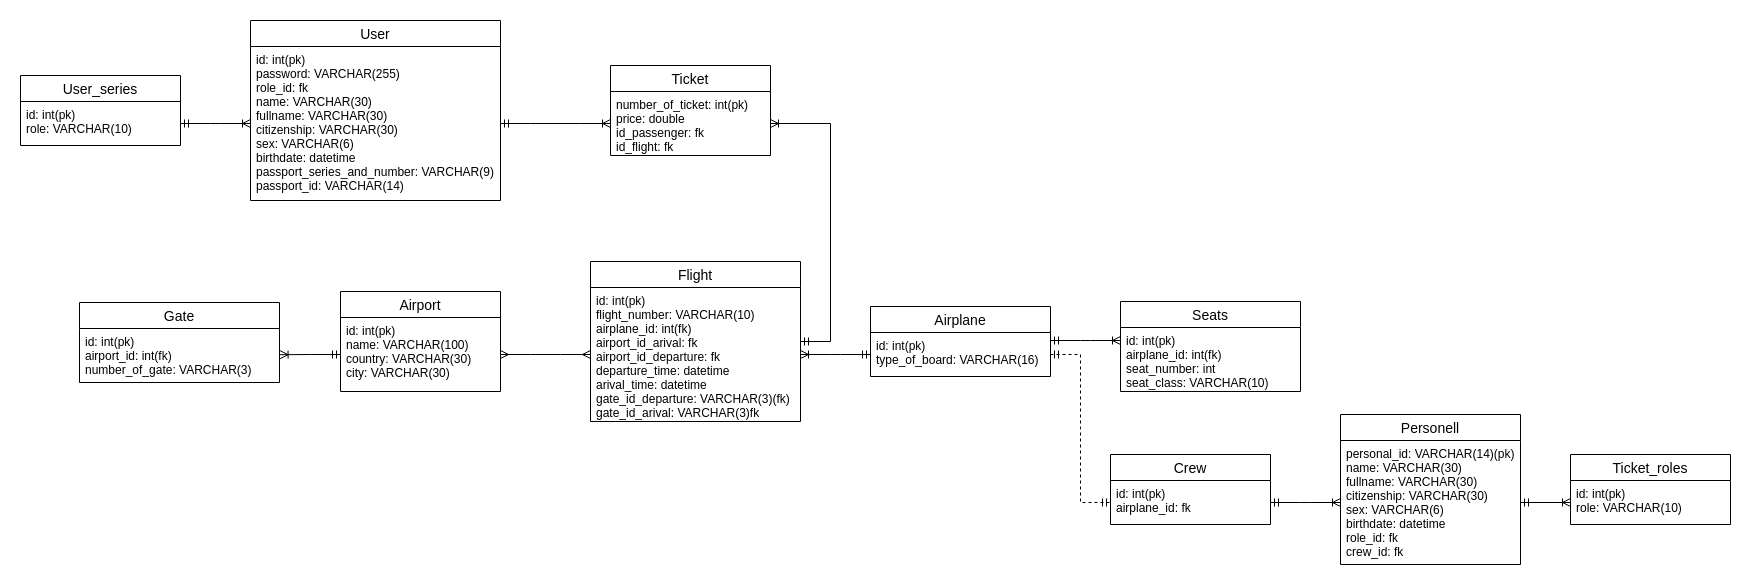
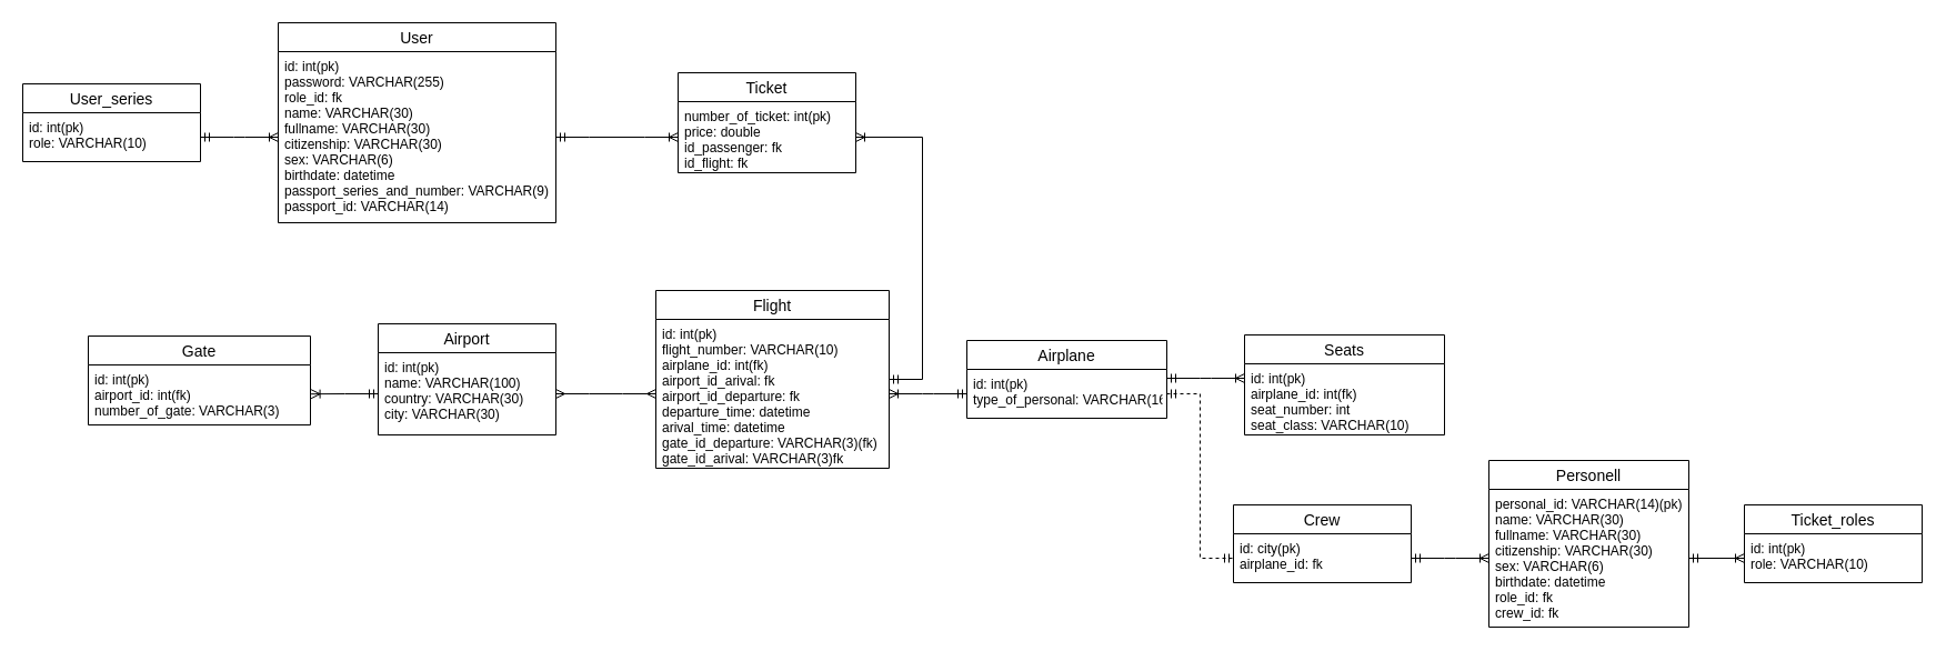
  <mxCell id="0" />
  <mxCell id="1" parent="0" />
  <mxCell id="2" value="Airport" style="swimlane;fontStyle=0;childLayout=stackLayout;horizontal=1;startSize=26;horizontalStack=0;resizeParent=1;resizeParentMax=0;resizeLast=0;collapsible=1;marginBottom=0;align=center;fontSize=14;" parent="1" vertex="1"><mxGeometry x="340" y="291" width="160" height="100" as="geometry" /></mxCell>
  <mxCell id="3" value="id: int(pk)&#10;name: VARCHAR(100)&#10;country: VARCHAR(30)&#10;city: VARCHAR(30)" style="text;strokeColor=none;fillColor=none;spacingLeft=4;spacingRight=4;overflow=hidden;rotatable=0;points=[[0,0.5],[1,0.5]];portConstraint=eastwest;fontSize=12;" parent="2" vertex="1"><mxGeometry y="26" width="160" height="74" as="geometry" /></mxCell>
  <mxCell id="4" value="Ticket" style="swimlane;fontStyle=0;childLayout=stackLayout;horizontal=1;startSize=26;horizontalStack=0;resizeParent=1;resizeParentMax=0;resizeLast=0;collapsible=1;marginBottom=0;align=center;fontSize=14;" parent="1" vertex="1"><mxGeometry x="610" y="65" width="160" height="90" as="geometry" /></mxCell>
  <mxCell id="5" value="number_of_ticket: int(pk)&#10;price: double&#10;id_passenger: fk&#10;id_flight: fk" style="text;strokeColor=none;fillColor=none;spacingLeft=4;spacingRight=4;overflow=hidden;rotatable=0;points=[[0,0.5],[1,0.5]];portConstraint=eastwest;fontSize=12;" parent="4" vertex="1"><mxGeometry y="26" width="160" height="64" as="geometry" /></mxCell>
  <mxCell id="6" value="Flight" style="swimlane;fontStyle=0;childLayout=stackLayout;horizontal=1;startSize=26;horizontalStack=0;resizeParent=1;resizeParentMax=0;resizeLast=0;collapsible=1;marginBottom=0;align=center;fontSize=14;" parent="1" vertex="1"><mxGeometry x="590" y="261" width="210" height="160" as="geometry" /></mxCell>
  <mxCell id="7" value="id: int(pk)&#10;flight_number: VARCHAR(10)&#10;airplane_id: int(fk)&#10;airport_id_arival: fk&#10;airport_id_departure: fk&#10;departure_time: datetime&#10;arival_time: datetime&#10;gate_id_departure: VARCHAR(3)(fk)&#10;gate_id_arival: VARCHAR(3)fk" style="text;strokeColor=none;fillColor=none;spacingLeft=4;spacingRight=4;overflow=hidden;rotatable=0;points=[[0,0.5],[1,0.5]];portConstraint=eastwest;fontSize=12;" parent="6" vertex="1"><mxGeometry y="26" width="210" height="134" as="geometry" /></mxCell>
  <mxCell id="8" value="Airplane" style="swimlane;fontStyle=0;childLayout=stackLayout;horizontal=1;startSize=26;horizontalStack=0;resizeParent=1;resizeParentMax=0;resizeLast=0;collapsible=1;marginBottom=0;align=center;fontSize=14;" parent="1" vertex="1"><mxGeometry x="870" y="306" width="180" height="70" as="geometry" /></mxCell>
- <mxCell id="9" value="id: int(pk)&#10;type_of_board: VARCHAR(16)&#10;&#10;" style="text;strokeColor=none;fillColor=none;spacingLeft=4;spacingRight=4;overflow=hidden;rotatable=0;points=[[0,0.5],[1,0.5]];portConstraint=eastwest;fontSize=12;" parent="8" vertex="1"><mxGeometry y="26" width="180" height="44" as="geometry" /></mxCell>
+ <mxCell id="9" value="id: int(pk)&#10;type_of_personal: VARCHAR(16)&#10;&#10;" style="text;strokeColor=none;fillColor=none;spacingLeft=4;spacingRight=4;overflow=hidden;rotatable=0;points=[[0,0.5],[1,0.5]];portConstraint=eastwest;fontSize=12;" parent="8" vertex="1"><mxGeometry y="26" width="180" height="44" as="geometry" /></mxCell>
  <mxCell id="10" value="" style="edgeStyle=entityRelationEdgeStyle;fontSize=12;html=1;endArrow=ERoneToMany;startArrow=ERmandOne;rounded=0;entryX=1;entryY=0.5;entryDx=0;entryDy=0;" parent="1" source="9" target="7" edge="1"><mxGeometry width="100" height="100" relative="1" as="geometry"><mxPoint x="870" y="82" as="sourcePoint" /><mxPoint x="840.8" y="321.4" as="targetPoint" /></mxGeometry></mxCell>
  <mxCell id="11" value="" style="edgeStyle=entityRelationEdgeStyle;fontSize=12;html=1;endArrow=ERoneToMany;startArrow=ERmandOne;rounded=0;" parent="1" source="6" target="5" edge="1"><mxGeometry width="100" height="100" relative="1" as="geometry"><mxPoint x="839" y="281" as="sourcePoint" /><mxPoint x="570" y="288" as="targetPoint" /></mxGeometry></mxCell>
  <mxCell id="12" value="Seats" style="swimlane;fontStyle=0;childLayout=stackLayout;horizontal=1;startSize=26;horizontalStack=0;resizeParent=1;resizeParentMax=0;resizeLast=0;collapsible=1;marginBottom=0;align=center;fontSize=14;" parent="1" vertex="1"><mxGeometry x="1120" y="301" width="180" height="90" as="geometry" /></mxCell>
  <mxCell id="13" value="id: int(pk)&#10;airplane_id: int(fk)&#10;seat_number: int&#10;seat_class: VARCHAR(10)&#10;&#10;&#10;" style="text;strokeColor=none;fillColor=none;spacingLeft=4;spacingRight=4;overflow=hidden;rotatable=0;points=[[0,0.5],[1,0.5]];portConstraint=eastwest;fontSize=12;" parent="12" vertex="1"><mxGeometry y="26" width="180" height="64" as="geometry" /></mxCell>
  <mxCell id="14" value="Crew" style="swimlane;fontStyle=0;childLayout=stackLayout;horizontal=1;startSize=26;horizontalStack=0;resizeParent=1;resizeParentMax=0;resizeLast=0;collapsible=1;marginBottom=0;align=center;fontSize=14;" parent="1" vertex="1"><mxGeometry x="1110" y="454" width="160" height="70" as="geometry" /></mxCell>
- <mxCell id="15" value="id: int(pk)&#10;airplane_id: fk" style="text;strokeColor=none;fillColor=none;spacingLeft=4;spacingRight=4;overflow=hidden;rotatable=0;points=[[0,0.5],[1,0.5]];portConstraint=eastwest;fontSize=12;" parent="14" vertex="1"><mxGeometry y="26" width="160" height="44" as="geometry" /></mxCell>
+ <mxCell id="15" value="id: city(pk)&#10;airplane_id: fk" style="text;strokeColor=none;fillColor=none;spacingLeft=4;spacingRight=4;overflow=hidden;rotatable=0;points=[[0,0.5],[1,0.5]];portConstraint=eastwest;fontSize=12;" parent="14" vertex="1"><mxGeometry y="26" width="160" height="44" as="geometry" /></mxCell>
  <mxCell id="16" value="Personell" style="swimlane;fontStyle=0;childLayout=stackLayout;horizontal=1;startSize=26;horizontalStack=0;resizeParent=1;resizeParentMax=0;resizeLast=0;collapsible=1;marginBottom=0;align=center;fontSize=14;" parent="1" vertex="1"><mxGeometry x="1340" y="414" width="180" height="150" as="geometry" /></mxCell>
  <mxCell id="17" value="personal_id: VARCHAR(14)(pk)&#10;name: VARCHAR(30)&#10;fullname: VARCHAR(30)&#10;citizenship: VARCHAR(30)&#10;sex: VARCHAR(6)&#10;birthdate: datetime&#10;role_id: fk&#10;crew_id: fk" style="text;strokeColor=none;fillColor=none;spacingLeft=4;spacingRight=4;overflow=hidden;rotatable=0;points=[[0,0.5],[1,0.5]];portConstraint=eastwest;fontSize=12;" parent="16" vertex="1"><mxGeometry y="26" width="180" height="124" as="geometry" /></mxCell>
  <mxCell id="18" value="Gate" style="swimlane;fontStyle=0;childLayout=stackLayout;horizontal=1;startSize=26;horizontalStack=0;resizeParent=1;resizeParentMax=0;resizeLast=0;collapsible=1;marginBottom=0;align=center;fontSize=14;" parent="1" vertex="1"><mxGeometry x="79" y="302" width="200" height="80" as="geometry" /></mxCell>
  <mxCell id="19" value="id: int(pk)&#10;airport_id: int(fk)&#10;number_of_gate: VARCHAR(3)&#10;" style="text;strokeColor=none;fillColor=none;spacingLeft=4;spacingRight=4;overflow=hidden;rotatable=0;points=[[0,0.5],[1,0.5]];portConstraint=eastwest;fontSize=12;" parent="18" vertex="1"><mxGeometry y="26" width="200" height="54" as="geometry" /></mxCell>
  <mxCell id="20" value="" style="edgeStyle=entityRelationEdgeStyle;fontSize=12;html=1;endArrow=ERoneToMany;startArrow=ERmandOne;rounded=0;exitX=0;exitY=0.5;exitDx=0;exitDy=0;entryX=1.003;entryY=0.485;entryDx=0;entryDy=0;entryPerimeter=0;" parent="1" source="3" target="19" edge="1"><mxGeometry width="100" height="100" relative="1" as="geometry"><mxPoint x="340" y="333" as="sourcePoint" /><mxPoint x="290" y="333" as="targetPoint" /></mxGeometry></mxCell>
  <mxCell id="21" value="" style="edgeStyle=entityRelationEdgeStyle;fontSize=12;html=1;endArrow=ERoneToMany;startArrow=ERmandOne;rounded=0;entryX=0;entryY=0.328;entryDx=0;entryDy=0;exitX=1;exitY=0.5;exitDx=0;exitDy=0;entryPerimeter=0;" parent="1" edge="1"><mxGeometry width="100" height="100" relative="1" as="geometry"><mxPoint x="1050" y="340" as="sourcePoint" /><mxPoint x="1120" y="339.992" as="targetPoint" /></mxGeometry></mxCell>
  <mxCell id="22" value="" style="edgeStyle=entityRelationEdgeStyle;fontSize=12;html=1;endArrow=ERoneToMany;startArrow=ERmandOne;rounded=0;exitX=1;exitY=0.5;exitDx=0;exitDy=0;" parent="1" source="15" target="17" edge="1"><mxGeometry width="100" height="100" relative="1" as="geometry"><mxPoint x="1041" y="552" as="sourcePoint" /><mxPoint x="1107.48" y="541.312" as="targetPoint" /></mxGeometry></mxCell>
  <mxCell id="23" value="User" style="swimlane;fontStyle=0;childLayout=stackLayout;horizontal=1;startSize=26;horizontalStack=0;resizeParent=1;resizeParentMax=0;resizeLast=0;collapsible=1;marginBottom=0;align=center;fontSize=14;" parent="1" vertex="1"><mxGeometry x="250" y="20" width="250" height="180" as="geometry" /></mxCell>
  <mxCell id="24" value="id: int(pk)&#10;password: VARCHAR(255)&#10;role_id: fk&#10;name: VARCHAR(30)&#10;fullname: VARCHAR(30)&#10;citizenship: VARCHAR(30)&#10;sex: VARCHAR(6)&#10;birthdate: datetime&#10;passport_series_and_number: VARCHAR(9)&#10;passport_id: VARCHAR(14)" style="text;strokeColor=none;fillColor=none;spacingLeft=4;spacingRight=4;overflow=hidden;rotatable=0;points=[[0,0.5],[1,0.5]];portConstraint=eastwest;fontSize=12;" parent="23" vertex="1"><mxGeometry y="26" width="250" height="154" as="geometry" /></mxCell>
  <mxCell id="25" value="User_series" style="swimlane;fontStyle=0;childLayout=stackLayout;horizontal=1;startSize=26;horizontalStack=0;resizeParent=1;resizeParentMax=0;resizeLast=0;collapsible=1;marginBottom=0;align=center;fontSize=14;" parent="1" vertex="1"><mxGeometry x="20" y="75" width="160" height="70" as="geometry" /></mxCell>
  <mxCell id="26" value="id: int(pk)&#10;role: VARCHAR(10)" style="text;strokeColor=none;fillColor=none;spacingLeft=4;spacingRight=4;overflow=hidden;rotatable=0;points=[[0,0.5],[1,0.5]];portConstraint=eastwest;fontSize=12;" parent="25" vertex="1"><mxGeometry y="26" width="160" height="44" as="geometry" /></mxCell>
  <mxCell id="27" value="" style="edgeStyle=entityRelationEdgeStyle;fontSize=12;html=1;endArrow=ERoneToMany;startArrow=ERmandOne;rounded=0;exitX=1;exitY=0.5;exitDx=0;exitDy=0;" parent="1" source="24" target="5" edge="1"><mxGeometry width="100" height="100" relative="1" as="geometry"><mxPoint x="600" y="353.012" as="sourcePoint" /><mxPoint x="510" y="353" as="targetPoint" /></mxGeometry></mxCell>
  <mxCell id="28" value="" style="edgeStyle=entityRelationEdgeStyle;fontSize=12;html=1;endArrow=ERmany;startArrow=ERmany;rounded=0;exitX=0;exitY=0.5;exitDx=0;exitDy=0;" parent="1" source="7" target="3" edge="1"><mxGeometry width="100" height="100" relative="1" as="geometry"><mxPoint x="1119.82" y="472.836" as="sourcePoint" /><mxPoint x="1059.82" y="380.896" as="targetPoint" /></mxGeometry></mxCell>
  <mxCell id="29" value="" style="edgeStyle=entityRelationEdgeStyle;fontSize=12;html=1;endArrow=ERoneToMany;startArrow=ERmandOne;rounded=0;exitX=1;exitY=0.5;exitDx=0;exitDy=0;entryX=0;entryY=0.5;entryDx=0;entryDy=0;" parent="1" source="26" target="24" edge="1"><mxGeometry width="100" height="100" relative="1" as="geometry"><mxPoint x="220" y="364" as="sourcePoint" /><mxPoint x="230" y="79" as="targetPoint" /></mxGeometry></mxCell>
  <mxCell id="30" value="Ticket_roles" style="swimlane;fontStyle=0;childLayout=stackLayout;horizontal=1;startSize=26;horizontalStack=0;resizeParent=1;resizeParentMax=0;resizeLast=0;collapsible=1;marginBottom=0;align=center;fontSize=14;" vertex="1" parent="1"><mxGeometry x="1570" y="454" width="160" height="70" as="geometry" /></mxCell>
  <mxCell id="31" value="id: int(pk)&#10;role: VARCHAR(10)" style="text;strokeColor=none;fillColor=none;spacingLeft=4;spacingRight=4;overflow=hidden;rotatable=0;points=[[0,0.5],[1,0.5]];portConstraint=eastwest;fontSize=12;" vertex="1" parent="30"><mxGeometry y="26" width="160" height="44" as="geometry" /></mxCell>
  <mxCell id="32" value="" style="edgeStyle=entityRelationEdgeStyle;fontSize=12;html=1;endArrow=ERoneToMany;startArrow=ERmandOne;rounded=0;exitX=1;exitY=0.5;exitDx=0;exitDy=0;entryX=0;entryY=0.5;entryDx=0;entryDy=0;" edge="1" parent="1" source="17" target="31"><mxGeometry width="100" height="100" relative="1" as="geometry"><mxPoint x="1400" y="487.5" as="sourcePoint" /><mxPoint x="1460" y="487.5" as="targetPoint" /></mxGeometry></mxCell>
  <mxCell id="33" value="" style="edgeStyle=entityRelationEdgeStyle;fontSize=12;html=1;endArrow=ERmandOne;startArrow=ERmandOne;rounded=0;exitX=1;exitY=0.5;exitDx=0;exitDy=0;entryX=0;entryY=0.5;entryDx=0;entryDy=0;dashed=1;" edge="1" parent="1" source="9" target="15"><mxGeometry width="100" height="100" relative="1" as="geometry"><mxPoint x="1140" y="329" as="sourcePoint" /><mxPoint x="1240" y="229" as="targetPoint" /></mxGeometry></mxCell>
